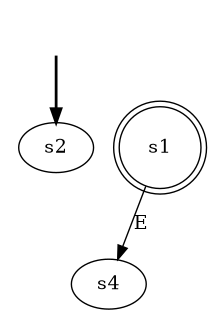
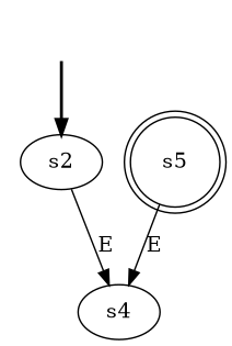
  digraph {
    fake0 [style=invisible]
    s2 [root=true]
    n3 [label=s4]
-   s1 [shape=doublecircle]
+   s1 [shape=doublecircle label=s5]
    fake0 -> s2 [style=bold]
+   s2 -> n3 [label=E]
    s1 -> n3 [label=E]
  }
